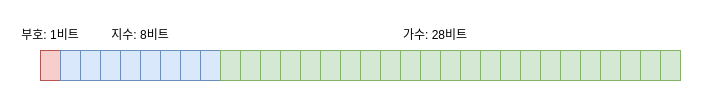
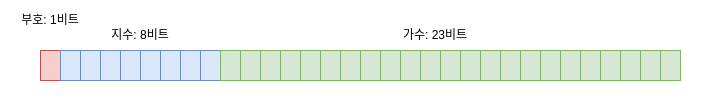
  <mxCell id="0" />
  <mxCell id="1" parent="0" />
  <mxCell id="2" value="" style="rounded=0;whiteSpace=wrap;html=1;fillColor=#f8cecc;strokeColor=#b85450;" vertex="1" parent="1"><mxGeometry x="40" y="50" width="20" height="30" as="geometry" /></mxCell>
  <mxCell id="3" value="" style="rounded=0;whiteSpace=wrap;html=1;fillColor=#dae8fc;strokeColor=#6c8ebf;" vertex="1" parent="1"><mxGeometry x="60" y="50" width="20" height="30" as="geometry" /></mxCell>
  <mxCell id="4" value="" style="rounded=0;whiteSpace=wrap;html=1;fillColor=#dae8fc;strokeColor=#6c8ebf;" vertex="1" parent="1"><mxGeometry x="80" y="50" width="20" height="30" as="geometry" /></mxCell>
  <mxCell id="5" value="" style="rounded=0;whiteSpace=wrap;html=1;fillColor=#dae8fc;strokeColor=#6c8ebf;" vertex="1" parent="1"><mxGeometry x="100" y="50" width="20" height="30" as="geometry" /></mxCell>
  <mxCell id="6" value="" style="rounded=0;whiteSpace=wrap;html=1;fillColor=#dae8fc;strokeColor=#6c8ebf;" vertex="1" parent="1"><mxGeometry x="120" y="50" width="20" height="30" as="geometry" /></mxCell>
  <mxCell id="7" value="" style="rounded=0;whiteSpace=wrap;html=1;fillColor=#dae8fc;strokeColor=#6c8ebf;" vertex="1" parent="1"><mxGeometry x="140" y="50" width="20" height="30" as="geometry" /></mxCell>
  <mxCell id="8" value="" style="rounded=0;whiteSpace=wrap;html=1;fillColor=#dae8fc;strokeColor=#6c8ebf;" vertex="1" parent="1"><mxGeometry x="160" y="50" width="20" height="30" as="geometry" /></mxCell>
  <mxCell id="9" value="" style="rounded=0;whiteSpace=wrap;html=1;fillColor=#dae8fc;strokeColor=#6c8ebf;" vertex="1" parent="1"><mxGeometry x="180" y="50" width="20" height="30" as="geometry" /></mxCell>
  <mxCell id="10" value="" style="rounded=0;whiteSpace=wrap;html=1;fillColor=#dae8fc;strokeColor=#6c8ebf;" vertex="1" parent="1"><mxGeometry x="200" y="50" width="20" height="30" as="geometry" /></mxCell>
  <mxCell id="11" value="" style="rounded=0;whiteSpace=wrap;html=1;fillColor=#d5e8d4;strokeColor=#82b366;" vertex="1" parent="1"><mxGeometry x="220" y="50" width="20" height="30" as="geometry" /></mxCell>
  <mxCell id="12" value="" style="rounded=0;whiteSpace=wrap;html=1;fillColor=#d5e8d4;strokeColor=#82b366;" vertex="1" parent="1"><mxGeometry x="240" y="50" width="20" height="30" as="geometry" /></mxCell>
  <mxCell id="13" value="" style="rounded=0;whiteSpace=wrap;html=1;fillColor=#d5e8d4;strokeColor=#82b366;" vertex="1" parent="1"><mxGeometry x="260" y="50" width="20" height="30" as="geometry" /></mxCell>
  <mxCell id="14" value="" style="rounded=0;whiteSpace=wrap;html=1;fillColor=#d5e8d4;strokeColor=#82b366;" vertex="1" parent="1"><mxGeometry x="280" y="50" width="20" height="30" as="geometry" /></mxCell>
  <mxCell id="15" value="" style="rounded=0;whiteSpace=wrap;html=1;fillColor=#d5e8d4;strokeColor=#82b366;" vertex="1" parent="1"><mxGeometry x="300" y="50" width="20" height="30" as="geometry" /></mxCell>
  <mxCell id="16" value="" style="rounded=0;whiteSpace=wrap;html=1;fillColor=#d5e8d4;strokeColor=#82b366;" vertex="1" parent="1"><mxGeometry x="320" y="50" width="20" height="30" as="geometry" /></mxCell>
  <mxCell id="17" value="" style="rounded=0;whiteSpace=wrap;html=1;fillColor=#d5e8d4;strokeColor=#82b366;" vertex="1" parent="1"><mxGeometry x="340" y="50" width="20" height="30" as="geometry" /></mxCell>
  <mxCell id="18" value="" style="rounded=0;whiteSpace=wrap;html=1;fillColor=#d5e8d4;strokeColor=#82b366;" vertex="1" parent="1"><mxGeometry x="360" y="50" width="20" height="30" as="geometry" /></mxCell>
  <mxCell id="19" value="" style="rounded=0;whiteSpace=wrap;html=1;fillColor=#d5e8d4;strokeColor=#82b366;" vertex="1" parent="1"><mxGeometry x="380" y="50" width="20" height="30" as="geometry" /></mxCell>
  <mxCell id="20" value="" style="rounded=0;whiteSpace=wrap;html=1;fillColor=#d5e8d4;strokeColor=#82b366;" vertex="1" parent="1"><mxGeometry x="400" y="50" width="20" height="30" as="geometry" /></mxCell>
  <mxCell id="21" value="" style="rounded=0;whiteSpace=wrap;html=1;fillColor=#d5e8d4;strokeColor=#82b366;" vertex="1" parent="1"><mxGeometry x="420" y="50" width="20" height="30" as="geometry" /></mxCell>
  <mxCell id="22" value="" style="rounded=0;whiteSpace=wrap;html=1;fillColor=#d5e8d4;strokeColor=#82b366;" vertex="1" parent="1"><mxGeometry x="440" y="50" width="20" height="30" as="geometry" /></mxCell>
  <mxCell id="23" value="" style="rounded=0;whiteSpace=wrap;html=1;fillColor=#d5e8d4;strokeColor=#82b366;" vertex="1" parent="1"><mxGeometry x="460" y="50" width="20" height="30" as="geometry" /></mxCell>
  <mxCell id="24" value="" style="rounded=0;whiteSpace=wrap;html=1;fillColor=#d5e8d4;strokeColor=#82b366;" vertex="1" parent="1"><mxGeometry x="480" y="50" width="20" height="30" as="geometry" /></mxCell>
  <mxCell id="25" value="" style="rounded=0;whiteSpace=wrap;html=1;fillColor=#d5e8d4;strokeColor=#82b366;" vertex="1" parent="1"><mxGeometry x="500" y="50" width="20" height="30" as="geometry" /></mxCell>
  <mxCell id="26" value="" style="rounded=0;whiteSpace=wrap;html=1;fillColor=#d5e8d4;strokeColor=#82b366;" vertex="1" parent="1"><mxGeometry x="520" y="50" width="20" height="30" as="geometry" /></mxCell>
  <mxCell id="27" value="" style="rounded=0;whiteSpace=wrap;html=1;fillColor=#d5e8d4;strokeColor=#82b366;" vertex="1" parent="1"><mxGeometry x="540" y="50" width="20" height="30" as="geometry" /></mxCell>
  <mxCell id="28" value="" style="rounded=0;whiteSpace=wrap;html=1;fillColor=#d5e8d4;strokeColor=#82b366;" vertex="1" parent="1"><mxGeometry x="560" y="50" width="20" height="30" as="geometry" /></mxCell>
  <mxCell id="29" value="" style="rounded=0;whiteSpace=wrap;html=1;fillColor=#d5e8d4;strokeColor=#82b366;" vertex="1" parent="1"><mxGeometry x="580" y="50" width="20" height="30" as="geometry" /></mxCell>
  <mxCell id="30" value="" style="rounded=0;whiteSpace=wrap;html=1;fillColor=#d5e8d4;strokeColor=#82b366;" vertex="1" parent="1"><mxGeometry x="600" y="50" width="20" height="30" as="geometry" /></mxCell>
  <mxCell id="31" value="" style="rounded=0;whiteSpace=wrap;html=1;fillColor=#d5e8d4;strokeColor=#82b366;" vertex="1" parent="1"><mxGeometry x="620" y="50" width="20" height="30" as="geometry" /></mxCell>
  <mxCell id="32" value="" style="rounded=0;whiteSpace=wrap;html=1;fillColor=#d5e8d4;strokeColor=#82b366;" vertex="1" parent="1"><mxGeometry x="640" y="50" width="20" height="30" as="geometry" /></mxCell>
  <mxCell id="33" value="" style="rounded=0;whiteSpace=wrap;html=1;fillColor=#d5e8d4;strokeColor=#82b366;" vertex="1" parent="1"><mxGeometry x="660" y="50" width="20" height="30" as="geometry" /></mxCell>
- <mxCell id="34" value="부호: 1비트" style="text;html=1;align=center;verticalAlign=middle;whiteSpace=wrap;rounded=0;" vertex="1" parent="1"><mxGeometry x="20" y="20" width="60" height="30" as="geometry" /></mxCell>
+ <mxCell id="34" value="부호: 1비트" style="text;html=1;align=center;verticalAlign=middle;whiteSpace=wrap;rounded=0;" vertex="1" parent="1"><mxGeometry x="20" y="5" width="60" height="30" as="geometry" /></mxCell>
  <mxCell id="35" value="지수: 8비트" style="text;html=1;align=center;verticalAlign=middle;whiteSpace=wrap;rounded=0;" vertex="1" parent="1"><mxGeometry x="110" y="20" width="60" height="30" as="geometry" /></mxCell>
- <mxCell id="36" value="가수: 28비트" style="text;html=1;align=center;verticalAlign=middle;whiteSpace=wrap;rounded=0;" vertex="1" parent="1"><mxGeometry x="400" y="20" width="70" height="30" as="geometry" /></mxCell>
+ <mxCell id="36" value="가수: 23비트" style="text;html=1;align=center;verticalAlign=middle;whiteSpace=wrap;rounded=0;" vertex="1" parent="1"><mxGeometry x="400" y="20" width="70" height="30" as="geometry" /></mxCell>
